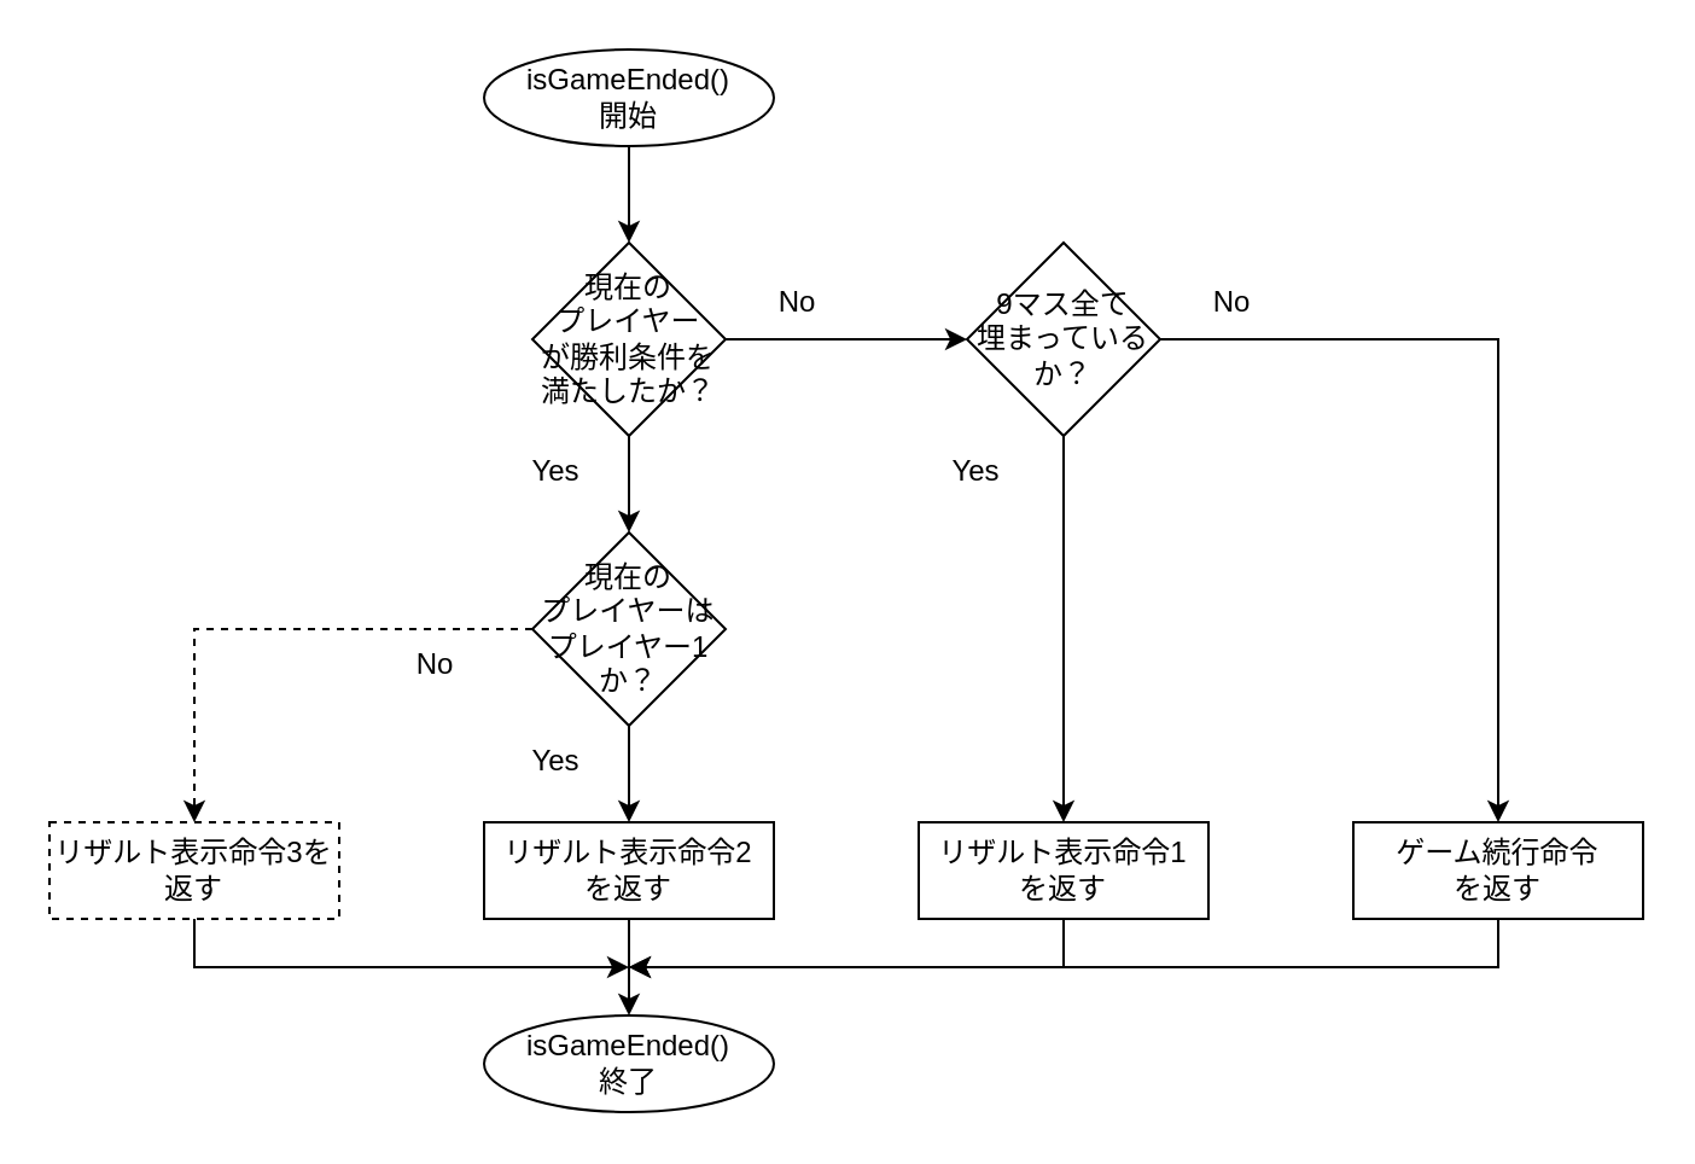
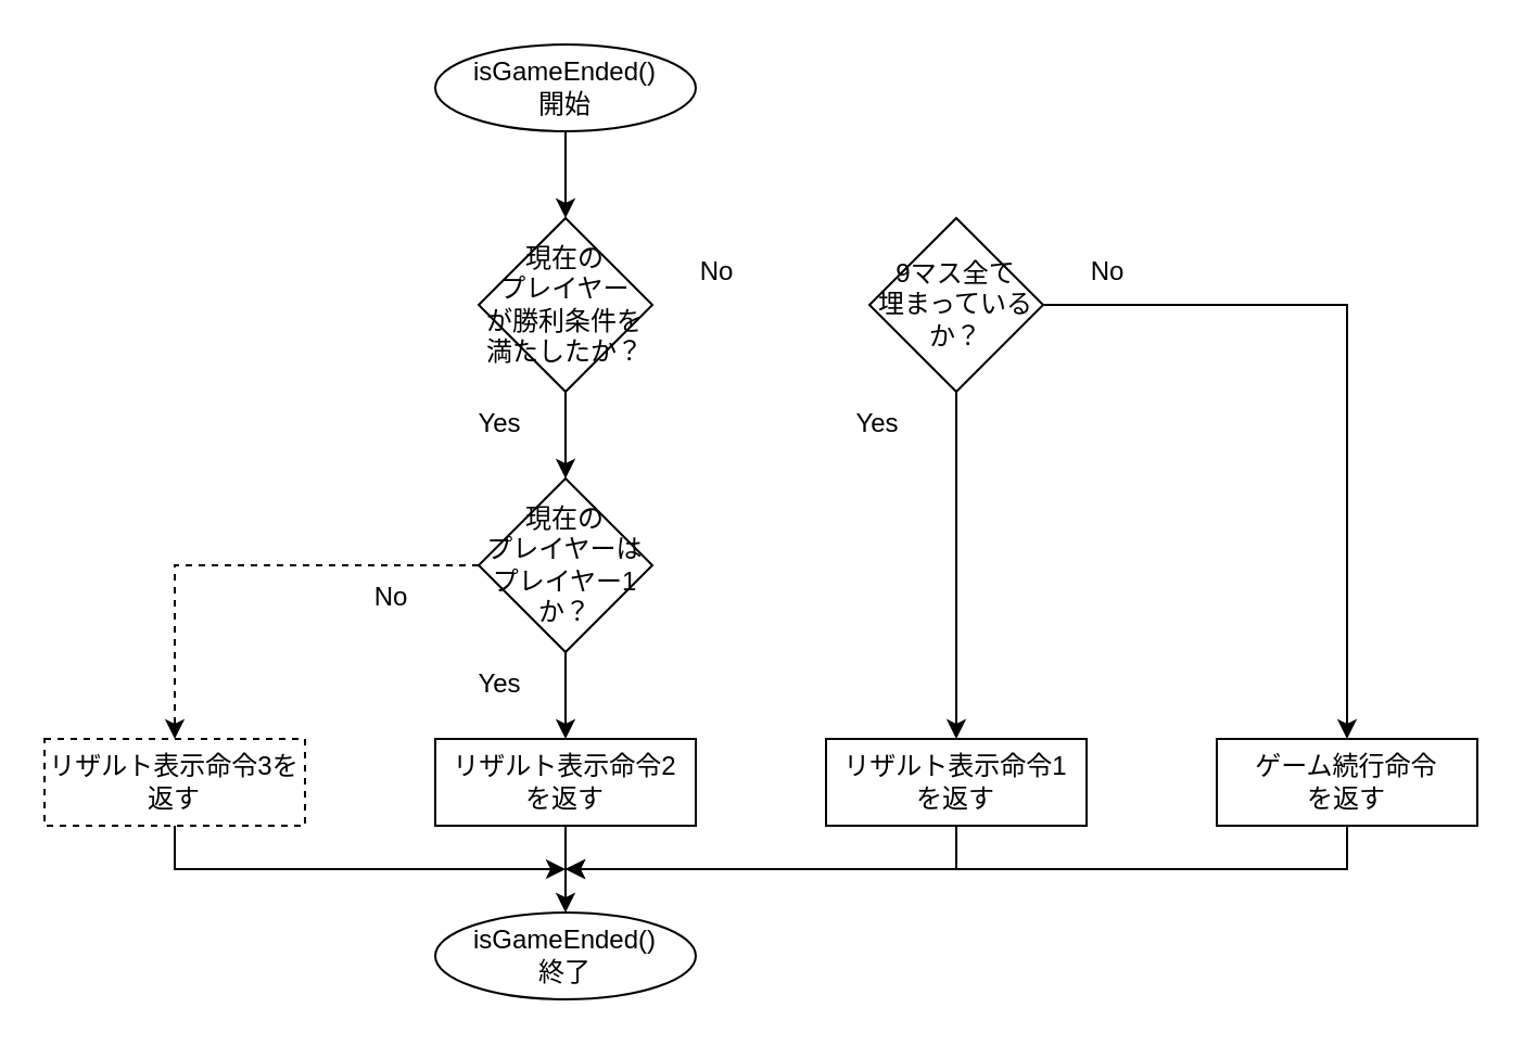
  <mxCell id="0" />
  <mxCell id="1" parent="0" />
  <mxCell id="2" style="edgeStyle=orthogonalEdgeStyle;rounded=0;orthogonalLoop=1;jettySize=auto;html=1;exitX=0.5;exitY=1;exitDx=0;exitDy=0;entryX=0.5;entryY=0;entryDx=0;entryDy=0;" parent="1" source="3" target="6" edge="1"><mxGeometry relative="1" as="geometry" /></mxCell>
  <mxCell id="3" value="isGameEnded()&lt;br&gt;開始" style="ellipse;whiteSpace=wrap;html=1;" parent="1" vertex="1"><mxGeometry x="200" width="120" height="40" as="geometry" y="20" /></mxCell>
- <mxCell id="4" style="edgeStyle=orthogonalEdgeStyle;rounded=0;orthogonalLoop=1;jettySize=auto;html=1;exitX=1;exitY=0.5;exitDx=0;exitDy=0;" parent="1" source="6" target="9" edge="1"><mxGeometry relative="1" as="geometry" /></mxCell>
  <mxCell id="5" style="edgeStyle=orthogonalEdgeStyle;rounded=0;orthogonalLoop=1;jettySize=auto;html=1;exitX=0.5;exitY=1;exitDx=0;exitDy=0;entryX=0.5;entryY=0;entryDx=0;entryDy=0;" parent="1" source="6" target="21" edge="1"><mxGeometry relative="1" as="geometry" /></mxCell>
  <mxCell id="6" value="現在の&lt;div&gt;プレイヤー&lt;br&gt;が勝利条件を満たしたか？&lt;/div&gt;" style="rhombus;whiteSpace=wrap;html=1;" parent="1" vertex="1"><mxGeometry x="220" y="100" width="80" height="80" as="geometry" /></mxCell>
  <mxCell id="7" style="edgeStyle=orthogonalEdgeStyle;rounded=0;orthogonalLoop=1;jettySize=auto;html=1;exitX=0.5;exitY=1;exitDx=0;exitDy=0;" parent="1" source="9" target="13" edge="1"><mxGeometry relative="1" as="geometry" /></mxCell>
  <mxCell id="8" style="edgeStyle=orthogonalEdgeStyle;rounded=0;orthogonalLoop=1;jettySize=auto;html=1;exitX=1;exitY=0.5;exitDx=0;exitDy=0;" parent="1" source="9" target="15" edge="1"><mxGeometry relative="1" as="geometry" /></mxCell>
  <mxCell id="9" value="9マス全て&lt;br&gt;埋まっているか？" style="rhombus;whiteSpace=wrap;html=1;" parent="1" vertex="1"><mxGeometry x="400" y="100" width="80" height="80" as="geometry" /></mxCell>
  <mxCell id="10" style="edgeStyle=orthogonalEdgeStyle;rounded=0;orthogonalLoop=1;jettySize=auto;html=1;exitX=0.5;exitY=1;exitDx=0;exitDy=0;entryX=0.5;entryY=0;entryDx=0;entryDy=0;" parent="1" source="11" target="16" edge="1"><mxGeometry relative="1" as="geometry" /></mxCell>
  <mxCell id="11" value="リザルト表示命令2&lt;div&gt;を返す&lt;/div&gt;" style="rounded=0;whiteSpace=wrap;html=1;" parent="1" vertex="1"><mxGeometry x="200" y="340" width="120" height="40" as="geometry" /></mxCell>
  <mxCell id="12" style="edgeStyle=orthogonalEdgeStyle;rounded=0;orthogonalLoop=1;jettySize=auto;html=1;exitX=0.5;exitY=1;exitDx=0;exitDy=0;" parent="1" source="13" edge="1"><mxGeometry relative="1" as="geometry"><mxPoint x="260" y="400" as="targetPoint" /><Array as="points"><mxPoint x="440" y="400" /></Array></mxGeometry></mxCell>
  <mxCell id="13" value="リザルト表示命令1&lt;br&gt;を返す" style="rounded=0;whiteSpace=wrap;html=1;" parent="1" vertex="1"><mxGeometry x="380" y="340" width="120" height="40" as="geometry" /></mxCell>
  <mxCell id="14" style="edgeStyle=orthogonalEdgeStyle;rounded=0;orthogonalLoop=1;jettySize=auto;html=1;exitX=0.5;exitY=1;exitDx=0;exitDy=0;" parent="1" source="15" edge="1"><mxGeometry relative="1" as="geometry"><mxPoint x="260" y="400" as="targetPoint" /><Array as="points"><mxPoint x="620" y="400" /></Array></mxGeometry></mxCell>
  <mxCell id="15" value="ゲーム続行命令&lt;br&gt;を返す" style="rounded=0;whiteSpace=wrap;html=1;" parent="1" vertex="1"><mxGeometry x="560" y="340" width="120" height="40" as="geometry" /></mxCell>
  <mxCell id="16" value="isGameEnded()&lt;br&gt;終了" style="ellipse;whiteSpace=wrap;html=1;" parent="1" vertex="1"><mxGeometry x="200" y="420" width="120" height="40" as="geometry" /></mxCell>
  <mxCell id="17" value="Yes" style="text;html=1;align=center;verticalAlign=middle;whiteSpace=wrap;rounded=0;" parent="1" vertex="1"><mxGeometry x="200" y="180" width="60" height="30" as="geometry" /></mxCell>
  <mxCell id="18" value="Yes" style="text;html=1;align=center;verticalAlign=middle;whiteSpace=wrap;rounded=0;" parent="1" vertex="1"><mxGeometry x="374" y="180" width="60" height="30" as="geometry" /></mxCell>
  <mxCell id="19" style="edgeStyle=orthogonalEdgeStyle;rounded=0;orthogonalLoop=1;jettySize=auto;html=1;exitX=0.5;exitY=1;exitDx=0;exitDy=0;entryX=0.5;entryY=0;entryDx=0;entryDy=0;" parent="1" source="21" target="11" edge="1"><mxGeometry relative="1" as="geometry" /></mxCell>
  <mxCell id="20" style="edgeStyle=orthogonalEdgeStyle;rounded=0;orthogonalLoop=1;jettySize=auto;html=1;exitX=0;exitY=0.5;exitDx=0;exitDy=0;entryX=0.5;entryY=0;entryDx=0;entryDy=0;dashed=1;" parent="1" source="21" target="23" edge="1"><mxGeometry relative="1" as="geometry" /></mxCell>
  <mxCell id="21" value="現在の&lt;div&gt;プレイヤーはプレイヤー1か？&lt;/div&gt;" style="rhombus;whiteSpace=wrap;html=1;" parent="1" vertex="1"><mxGeometry x="220" y="220" width="80" height="80" as="geometry" /></mxCell>
  <mxCell id="22" style="edgeStyle=orthogonalEdgeStyle;rounded=0;orthogonalLoop=1;jettySize=auto;html=1;exitX=0.5;exitY=1;exitDx=0;exitDy=0;" parent="1" source="23" edge="1"><mxGeometry relative="1" as="geometry"><mxPoint x="260" y="400" as="targetPoint" /><Array as="points"><mxPoint x="80" y="400" /></Array></mxGeometry></mxCell>
  <mxCell id="23" value="リザルト表示命令3を返す" style="rounded=0;whiteSpace=wrap;html=1;dashed=1;" parent="1" vertex="1"><mxGeometry x="20" y="340" width="120" height="40" as="geometry" /></mxCell>
  <mxCell id="24" value="No" style="text;html=1;align=center;verticalAlign=middle;whiteSpace=wrap;rounded=0;" parent="1" vertex="1"><mxGeometry x="300" y="110" width="60" height="30" as="geometry" /></mxCell>
  <mxCell id="25" value="No" style="text;html=1;align=center;verticalAlign=middle;whiteSpace=wrap;rounded=0;" parent="1" vertex="1"><mxGeometry x="480" y="110" width="60" height="30" as="geometry" /></mxCell>
  <mxCell id="26" value="Yes" style="text;html=1;align=center;verticalAlign=middle;whiteSpace=wrap;rounded=0;" parent="1" vertex="1"><mxGeometry x="200" y="300" width="60" height="30" as="geometry" /></mxCell>
  <mxCell id="27" value="No" style="text;html=1;align=center;verticalAlign=middle;whiteSpace=wrap;rounded=0;" parent="1" vertex="1"><mxGeometry x="150" y="260" width="60" height="30" as="geometry" /></mxCell>
